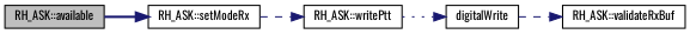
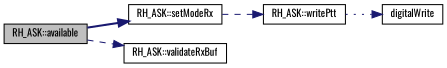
  digraph {
    fontname=Oswald
    rankdir=LR
    node [color=black fillcolor=white fontname=Oswald fontsize=10 shape=record style=filled]
    edge [color=midnightblue fontname=Oswald fontsize=10 labelfontname=Helvetica labelfontsize=10 style=dashed]
    n1 [fillcolor=grey75 fontcolor=black height=0.2 label="RH_ASK::available" width=0.4]
    n2 [height=0.2 label="RH_ASK::setModeRx" width=0.4]
    n3 [height=0.2 label="RH_ASK::validateRxBuf" width=0.4]
    n4 [height=0.2 label="RH_ASK::writePtt" width=0.4]
    n5 [height=0.2 label=digitalWrite width=0.4]
    n1 -> n2 [style=bold]
-   n5 -> n3
+   n1 -> n3
    n2 -> n4
    n4 -> n5 [style=dotted]
  }
